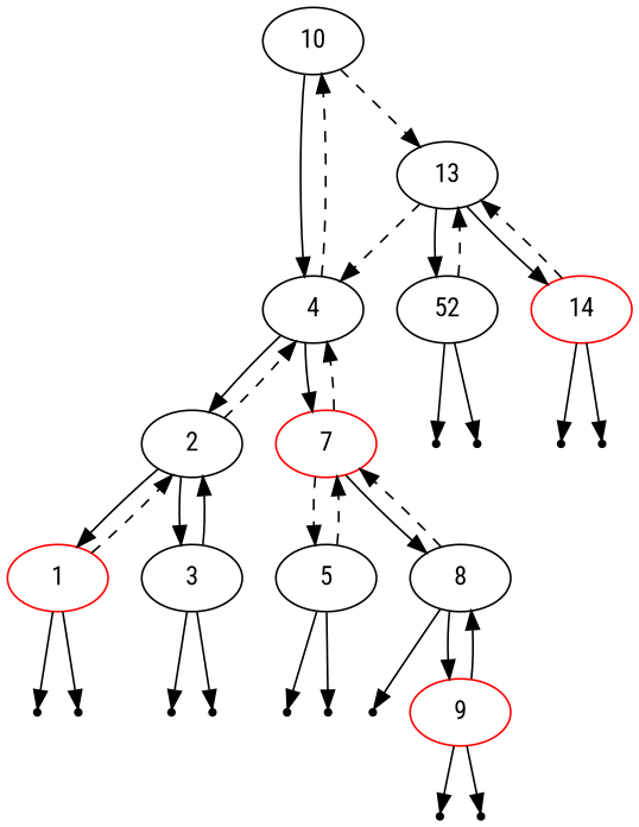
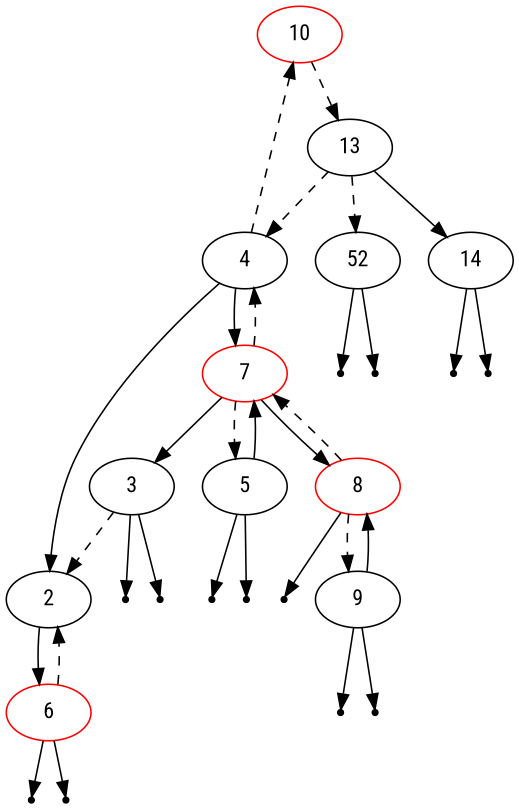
  digraph {
    fontname="Roboto Condensed"
    node [fontname="Roboto Condensed" shape=point]
    edge [fontname="Roboto Condensed"]
-   10 [shape=""]
+   10 [color=red shape=""]
    4 [shape=""]
    13 [shape=""]
    2 [shape=""]
    7 [color=red shape=""]
    n6 [label=52 shape=""]
-   14 [color=red shape=""]
-   1 [color=red shape=""]
+   14 [shape=""]
+   1 [color=red label=6 shape=""]
    3 [color=black shape=""]
    5 [shape=""]
-   8 [shape=""]
+   8 [color=red shape=""]
    null2
    null3
    null0
    null1
    null11
    null12
    null9
    null10
    null7
    null8
    null4
-   9 [color=red shape=""]
+   9 [color=black shape=""]
    null5
    null6
-   10 -> 4
    10 -> 13 [style=dashed]
    4 -> 10 [style=dashed]
    4 -> 2
    4 -> 7
    13 -> 4 [style=dashed]
-   13 -> n6
+   13 -> n6 [style=dashed]
    13 -> 14
-   2 -> 4 [style=dashed]
    2 -> 1
-   2 -> 3
+   7 -> 3
    7 -> 4 [style=dashed]
    7 -> 5 [style=dashed]
    7 -> 8
-   n6 -> 13 [style=dashed]
    n6 -> null2
    n6 -> null3
-   14 -> 13 [style=dashed]
    14 -> null0
    14 -> null1
    1 -> 2 [style=dashed]
    1 -> null11
    1 -> null12
-   3 -> 2 [style=solid]
+   3 -> 2 [style=dashed]
    3 -> null9
    3 -> null10
-   5 -> 7 [style=dashed]
+   5 -> 7 [style=solid]
    5 -> null7
    5 -> null8
    8 -> 7 [style=dashed]
    8 -> null4
-   8 -> 9
+   8 -> 9 [style=dashed]
    9 -> 8 [style=solid]
    9 -> null5
    9 -> null6
  }
